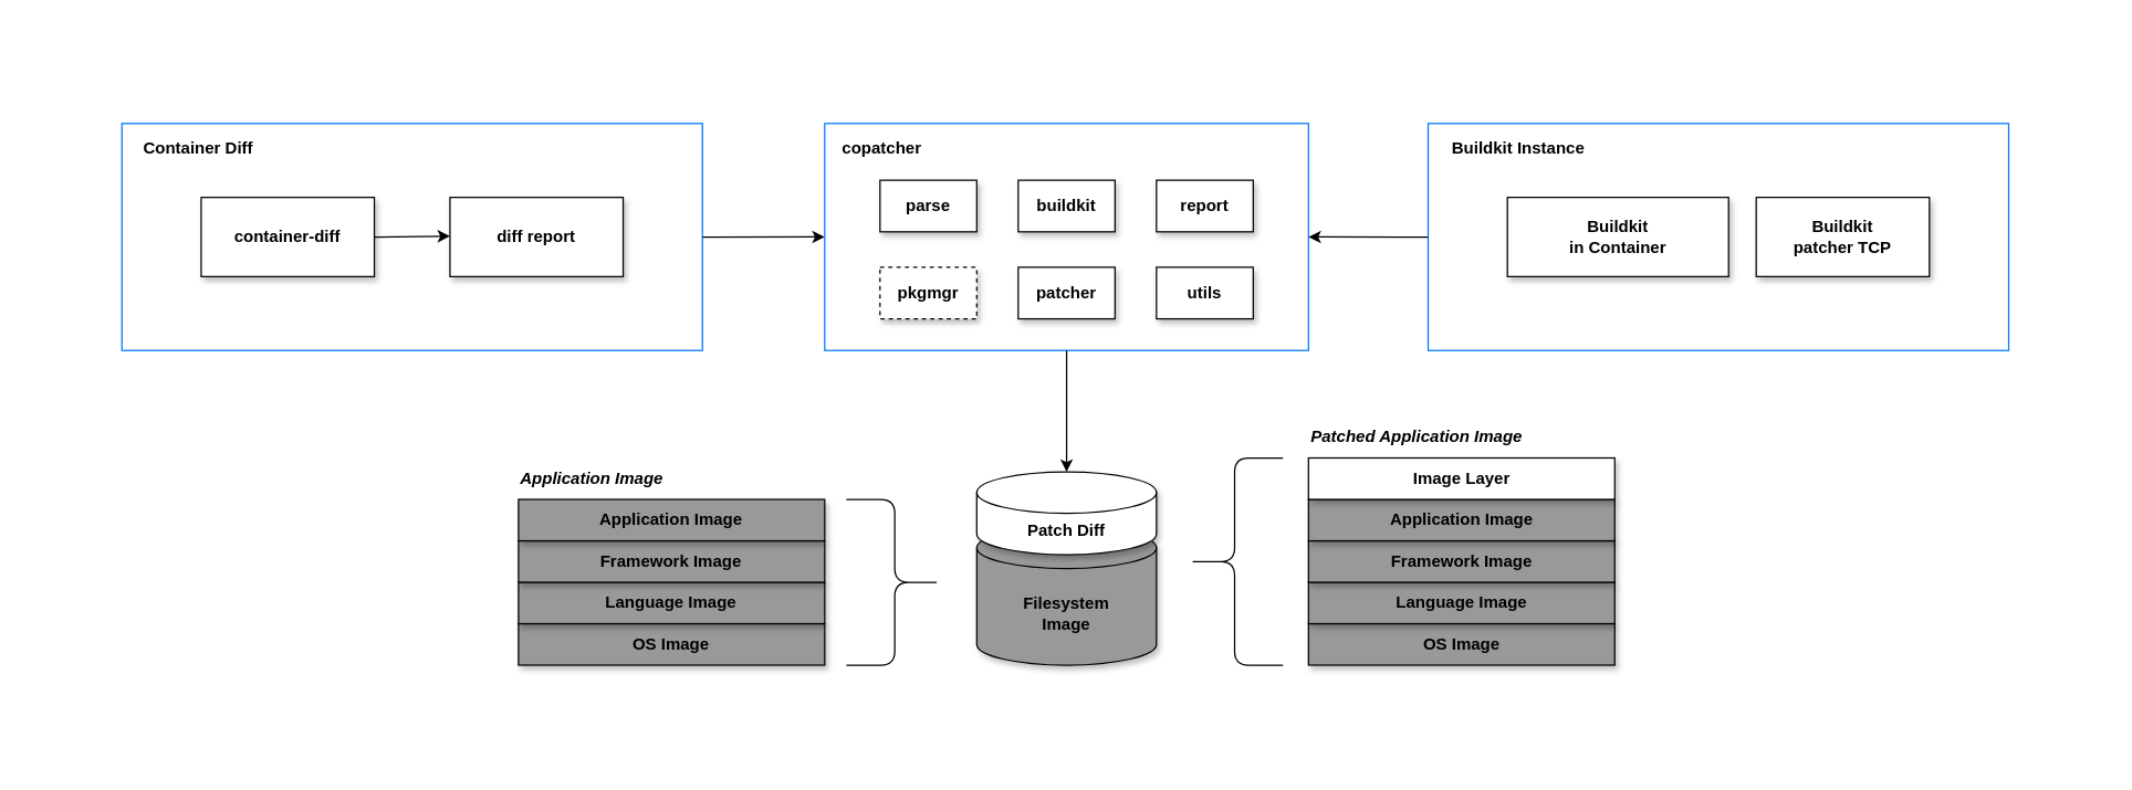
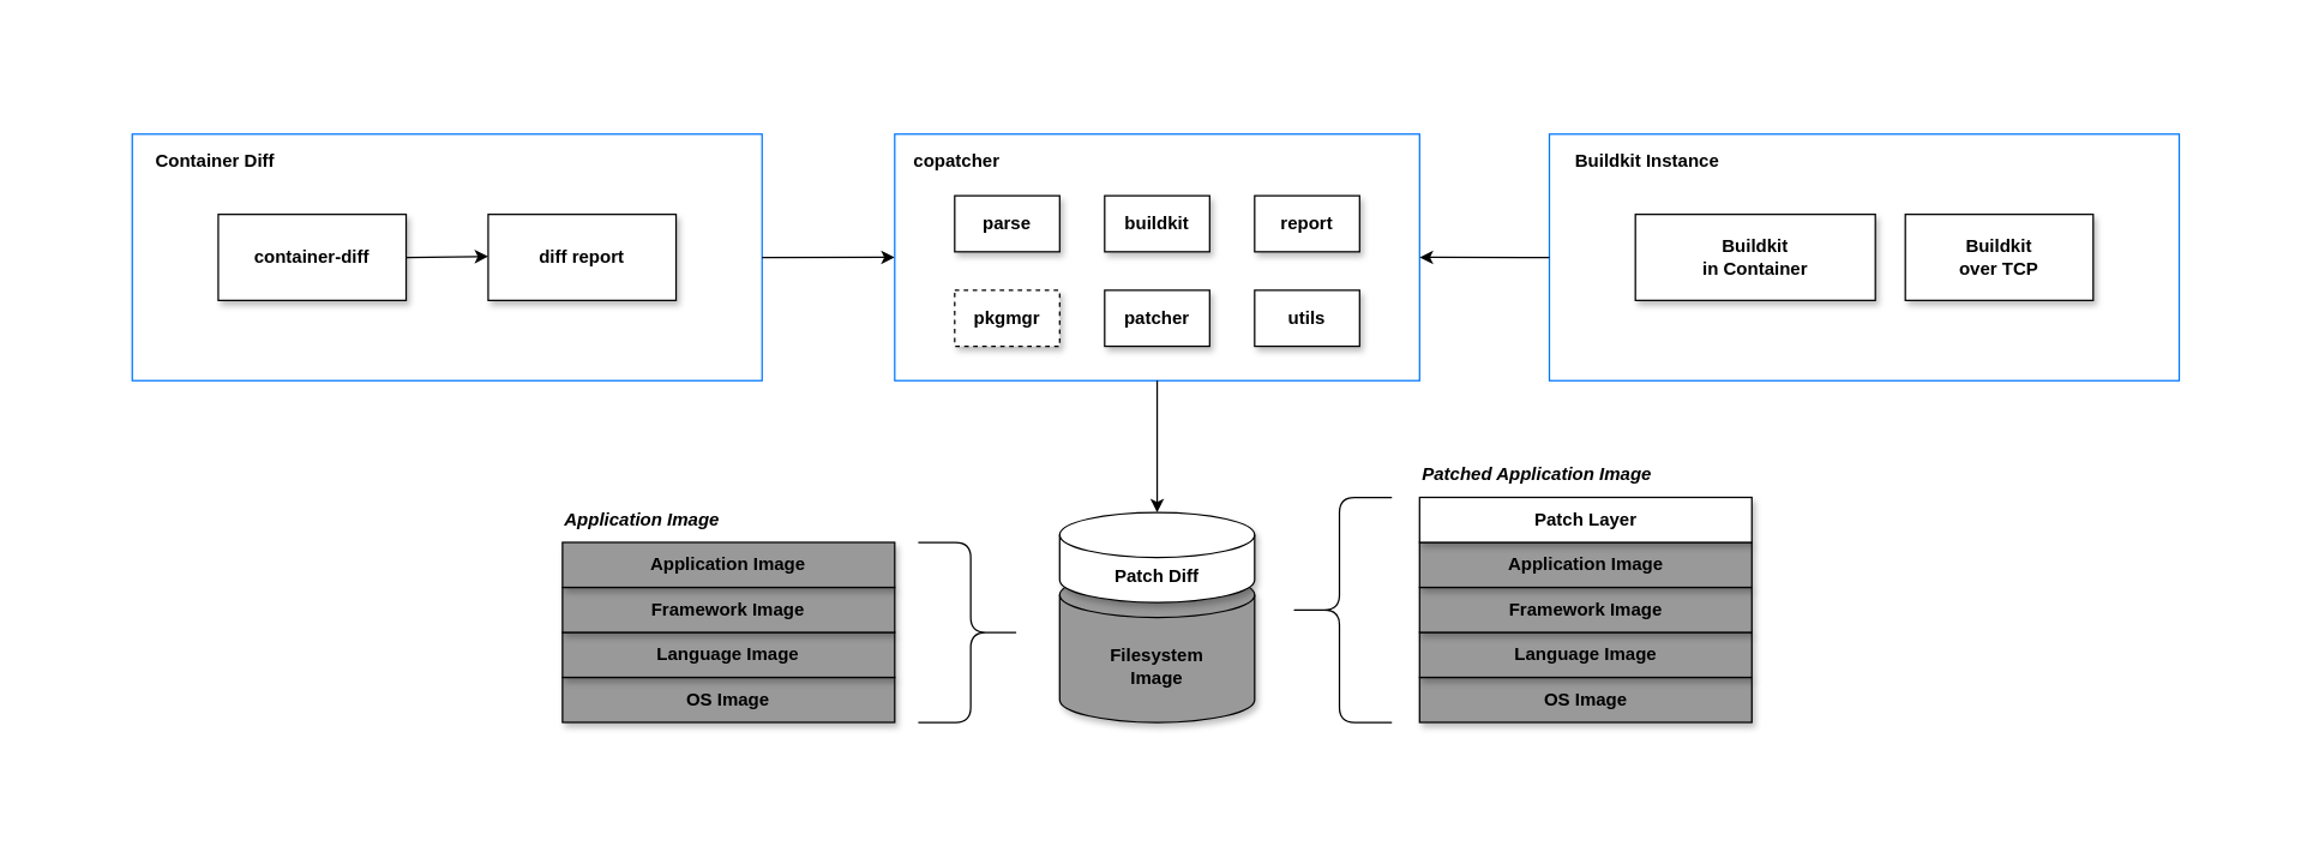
  <mxCell id="0" />
  <mxCell id="1" parent="0" />
  <mxCell id="2" value="" style="rounded=0;whiteSpace=wrap;html=1;dashed=1;strokeColor=#FFFFFF;fillColor=#FFFFFF;" parent="1" vertex="1"><mxGeometry x="20" y="20" width="1500" height="530" as="geometry" /></mxCell>
  <mxCell id="3" value="" style="rounded=0;whiteSpace=wrap;html=1;fillColor=#FFFFFF;strokeColor=#0077ff;" parent="1" vertex="1"><mxGeometry x="87.5" y="88.92" width="420" height="164.36" as="geometry" /></mxCell>
  <mxCell id="4" value="" style="endArrow=classic;startArrow=none;html=1;strokeColor=#000000;exitX=1;exitY=0.5;exitDx=0;exitDy=0;entryX=0;entryY=0.5;entryDx=0;entryDy=0;startFill=0;" parent="1" source="3" target="7" edge="1"><mxGeometry width="50" height="50" relative="1" as="geometry"><mxPoint x="1207.5" y="178.28" as="sourcePoint" /><mxPoint x="1277.5" y="233.28" as="targetPoint" /></mxGeometry></mxCell>
  <mxCell id="5" value="&lt;b&gt;&lt;font&gt;diff report&lt;/font&gt;&lt;/b&gt;" style="rounded=0;whiteSpace=wrap;html=1;strokeColor=#000000;fillColor=#FFFFFF;shadow=1;fontColor=#000000;" parent="1" vertex="1"><mxGeometry x="324.86" y="142.43" width="125.27" height="57.35" as="geometry" /></mxCell>
  <mxCell id="6" value="&lt;b&gt;&lt;font&gt;Container Diff&lt;/font&gt;&lt;/b&gt;" style="text;html=1;strokeColor=none;fillColor=none;align=center;verticalAlign=middle;whiteSpace=wrap;rounded=0;fontColor=#000000;" parent="1" vertex="1"><mxGeometry x="97.5" y="97.28" width="90" height="20" as="geometry" /></mxCell>
  <mxCell id="7" value="" style="rounded=0;whiteSpace=wrap;html=1;fillColor=#FFFFFF;strokeColor=#0077ff;" parent="1" vertex="1"><mxGeometry x="595.95" y="88.91" width="350" height="164.36" as="geometry" /></mxCell>
  <mxCell id="8" value="&lt;b&gt;&lt;font&gt;parse&lt;/font&gt;&lt;/b&gt;" style="rounded=0;whiteSpace=wrap;html=1;strokeColor=#000000;fillColor=#FFFFFF;shadow=1;fontColor=#000000;" parent="1" vertex="1"><mxGeometry x="635.95" y="130.01" width="70" height="37.35" as="geometry" /></mxCell>
  <mxCell id="9" value="&lt;b&gt;&lt;font&gt;copatcher&lt;/font&gt;&lt;/b&gt;" style="text;html=1;strokeColor=none;fillColor=none;align=center;verticalAlign=middle;whiteSpace=wrap;rounded=0;fontColor=#000000;" parent="1" vertex="1"><mxGeometry x="611.62" y="97.28" width="50.51" height="20" as="geometry" /></mxCell>
  <mxCell id="10" value="&lt;b&gt;&lt;font&gt;container-diff&lt;/font&gt;&lt;/b&gt;" style="rounded=0;whiteSpace=wrap;html=1;strokeColor=#000000;fillColor=#FFFFFF;shadow=1;fontColor=#000000;" parent="1" vertex="1"><mxGeometry x="144.86" y="142.43" width="125.27" height="57.35" as="geometry" /></mxCell>
  <mxCell id="11" value="" style="endArrow=classic;startArrow=none;html=1;strokeColor=#000000;exitX=1;exitY=0.5;exitDx=0;exitDy=0;entryX=0;entryY=0.5;entryDx=0;entryDy=0;startFill=0;" parent="1" source="10" edge="1"><mxGeometry width="50" height="50" relative="1" as="geometry"><mxPoint x="236.41" y="170.49" as="sourcePoint" /><mxPoint x="324.86" y="170.48" as="targetPoint" /></mxGeometry></mxCell>
  <mxCell id="12" value="Filesystem&lt;br&gt;Image" style="shape=cylinder3;whiteSpace=wrap;html=1;boundedLbl=1;backgroundOutline=1;size=15;shadow=1;fontStyle=1;fillColor=#999999;" parent="1" vertex="1"><mxGeometry x="705.95" y="381.1" width="130" height="100" as="geometry" /></mxCell>
  <mxCell id="13" value="Patch Diff" style="shape=cylinder3;whiteSpace=wrap;html=1;boundedLbl=1;backgroundOutline=1;size=15;shadow=1;fontStyle=1" parent="1" vertex="1"><mxGeometry x="705.95" y="341.1" width="130" height="60" as="geometry" /></mxCell>
  <mxCell id="14" value="OS Image" style="rounded=0;whiteSpace=wrap;html=1;shadow=1;fillColor=#999999;fontStyle=1" parent="1" vertex="1"><mxGeometry x="945.95" y="451.1" width="221.55" height="30" as="geometry" /></mxCell>
  <mxCell id="15" value="Language Image" style="rounded=0;whiteSpace=wrap;html=1;shadow=1;fillColor=#999999;fontStyle=1" parent="1" vertex="1"><mxGeometry x="945.95" y="421.1" width="221.55" height="30" as="geometry" /></mxCell>
  <mxCell id="16" value="Framework Image" style="rounded=0;whiteSpace=wrap;html=1;shadow=1;fillColor=#999999;fontStyle=1" parent="1" vertex="1"><mxGeometry x="945.95" y="391.1" width="221.55" height="30" as="geometry" /></mxCell>
  <mxCell id="17" value="Application Image" style="rounded=0;whiteSpace=wrap;html=1;shadow=1;fillColor=#999999;fontStyle=1" parent="1" vertex="1"><mxGeometry x="945.95" y="361.1" width="221.55" height="30" as="geometry" /></mxCell>
- <mxCell id="18" value="Image Layer" style="rounded=0;whiteSpace=wrap;html=1;shadow=1;fillColor=#FFFFFF;fontStyle=1" parent="1" vertex="1"><mxGeometry x="945.95" y="331.1" width="221.55" height="30" as="geometry" /></mxCell>
+ <mxCell id="18" value="Patch Layer" style="rounded=0;whiteSpace=wrap;html=1;shadow=1;fillColor=#FFFFFF;fontStyle=1" parent="1" vertex="1"><mxGeometry x="945.95" y="331.1" width="221.55" height="30" as="geometry" /></mxCell>
  <mxCell id="19" value="OS Image" style="rounded=0;whiteSpace=wrap;html=1;shadow=1;fillColor=#999999;fontStyle=1" parent="1" vertex="1"><mxGeometry x="374.4" y="451.1" width="221.55" height="30" as="geometry" /></mxCell>
  <mxCell id="20" value="Language Image" style="rounded=0;whiteSpace=wrap;html=1;shadow=1;fillColor=#999999;fontStyle=1" parent="1" vertex="1"><mxGeometry x="374.4" y="421.1" width="221.55" height="30" as="geometry" /></mxCell>
  <mxCell id="21" value="Framework Image" style="rounded=0;whiteSpace=wrap;html=1;shadow=1;fillColor=#999999;fontStyle=1" parent="1" vertex="1"><mxGeometry x="374.4" y="391.1" width="221.55" height="30" as="geometry" /></mxCell>
  <mxCell id="22" value="Application Image" style="rounded=0;whiteSpace=wrap;html=1;shadow=1;fillColor=#999999;fontStyle=1" parent="1" vertex="1"><mxGeometry x="374.4" y="361.1" width="221.55" height="30" as="geometry" /></mxCell>
  <mxCell id="23" value="&lt;i&gt;Patched Application Image&lt;/i&gt;" style="text;html=1;strokeColor=none;fillColor=none;align=left;verticalAlign=middle;whiteSpace=wrap;rounded=0;shadow=1;fontStyle=1" parent="1" vertex="1"><mxGeometry x="945.95" y="301.1" width="221.55" height="30" as="geometry" /></mxCell>
  <mxCell id="24" value="&lt;i&gt;Application Image&lt;/i&gt;" style="text;html=1;strokeColor=none;fillColor=none;align=left;verticalAlign=middle;whiteSpace=wrap;rounded=0;shadow=1;fontStyle=1" parent="1" vertex="1"><mxGeometry x="374.4" y="331.1" width="221.55" height="30" as="geometry" /></mxCell>
  <mxCell id="25" value="" style="shape=curlyBracket;whiteSpace=wrap;html=1;rounded=1;labelPosition=left;verticalLabelPosition=middle;align=right;verticalAlign=middle;shadow=0;fillColor=#FFFFFF;size=0.5;" parent="1" vertex="1"><mxGeometry x="857.5" y="331.1" width="70" height="150" as="geometry" /></mxCell>
  <mxCell id="26" value="" style="shape=curlyBracket;whiteSpace=wrap;html=1;rounded=1;labelPosition=left;verticalLabelPosition=middle;align=right;verticalAlign=middle;shadow=0;fillColor=#FFFFFF;size=0.5;rotation=-180;" parent="1" vertex="1"><mxGeometry x="611.62" y="361.1" width="70" height="120" as="geometry" /></mxCell>
  <mxCell id="27" value="" style="endArrow=classic;startArrow=none;html=1;strokeColor=#000000;exitX=0.5;exitY=1;exitDx=0;exitDy=0;entryX=0.5;entryY=0;entryDx=0;entryDy=0;startFill=0;entryPerimeter=0;" parent="1" source="7" target="13" edge="1"><mxGeometry width="50" height="50" relative="1" as="geometry"><mxPoint x="517.5" y="181.1" as="sourcePoint" /><mxPoint x="605.95" y="181.09" as="targetPoint" /></mxGeometry></mxCell>
  <mxCell id="28" value="&lt;b&gt;&lt;font&gt;pkgmgr&lt;/font&gt;&lt;/b&gt;" style="rounded=0;whiteSpace=wrap;html=1;strokeColor=#000000;fillColor=#FFFFFF;shadow=1;fontColor=#000000;dashed=1;" parent="1" vertex="1"><mxGeometry x="635.95" y="193.01" width="70" height="37.35" as="geometry" /></mxCell>
  <mxCell id="29" value="&lt;b&gt;&lt;font&gt;buildkit&lt;/font&gt;&lt;/b&gt;" style="rounded=0;whiteSpace=wrap;html=1;strokeColor=#000000;fillColor=#FFFFFF;shadow=1;fontColor=#000000;" parent="1" vertex="1"><mxGeometry x="735.95" y="130.01" width="70" height="37.35" as="geometry" /></mxCell>
  <mxCell id="30" value="&lt;b&gt;&lt;font&gt;patcher&lt;/font&gt;&lt;/b&gt;" style="rounded=0;whiteSpace=wrap;html=1;strokeColor=#000000;fillColor=#FFFFFF;shadow=1;fontColor=#000000;" parent="1" vertex="1"><mxGeometry x="735.95" y="193.01" width="70" height="37.35" as="geometry" /></mxCell>
  <mxCell id="31" value="&lt;b&gt;&lt;font&gt;report&lt;/font&gt;&lt;/b&gt;" style="rounded=0;whiteSpace=wrap;html=1;strokeColor=#000000;fillColor=#FFFFFF;shadow=1;fontColor=#000000;" parent="1" vertex="1"><mxGeometry x="835.95" y="130.01" width="70" height="37.35" as="geometry" /></mxCell>
  <mxCell id="32" value="&lt;b&gt;&lt;font&gt;utils&lt;/font&gt;&lt;/b&gt;" style="rounded=0;whiteSpace=wrap;html=1;strokeColor=#000000;fillColor=#FFFFFF;shadow=1;fontColor=#000000;" parent="1" vertex="1"><mxGeometry x="835.95" y="193.01" width="70" height="37.35" as="geometry" /></mxCell>
  <mxCell id="33" value="" style="rounded=0;whiteSpace=wrap;html=1;fillColor=#FFFFFF;strokeColor=#0077ff;" parent="1" vertex="1"><mxGeometry x="1032.5" y="88.93" width="420" height="164.36" as="geometry" /></mxCell>
- <mxCell id="34" value="&lt;b style=&quot;border-color: var(--border-color);&quot;&gt;Buildkit&lt;br style=&quot;border-color: var(--border-color);&quot;&gt;patcher TCP&lt;/b&gt;" style="rounded=0;whiteSpace=wrap;html=1;strokeColor=#000000;fillColor=#FFFFFF;shadow=1;fontColor=#000000;" parent="1" vertex="1"><mxGeometry x="1269.86" y="142.42" width="125.27" height="57.35" as="geometry" /></mxCell>
+ <mxCell id="34" value="&lt;b style=&quot;border-color: var(--border-color);&quot;&gt;Buildkit&lt;br style=&quot;border-color: var(--border-color);&quot;&gt;over TCP&lt;/b&gt;" style="rounded=0;whiteSpace=wrap;html=1;strokeColor=#000000;fillColor=#FFFFFF;shadow=1;fontColor=#000000;" parent="1" vertex="1"><mxGeometry x="1269.86" y="142.42" width="125.27" height="57.35" as="geometry" /></mxCell>
  <mxCell id="35" value="&lt;b&gt;&lt;font&gt;Buildkit Instance&lt;/font&gt;&lt;/b&gt;" style="text;html=1;strokeColor=none;fillColor=none;align=center;verticalAlign=middle;whiteSpace=wrap;rounded=0;fontColor=#000000;" parent="1" vertex="1"><mxGeometry x="1042.5" y="97.28" width="110" height="20" as="geometry" /></mxCell>
  <mxCell id="36" value="&lt;b&gt;&lt;font&gt;Buildkit&lt;br&gt;in Container&lt;/font&gt;&lt;/b&gt;" style="rounded=0;whiteSpace=wrap;html=1;strokeColor=#000000;fillColor=#FFFFFF;shadow=1;fontColor=#000000;" parent="1" vertex="1"><mxGeometry x="1089.86" y="142.42" width="160" height="57.35" as="geometry" /></mxCell>
  <mxCell id="37" value="" style="endArrow=classic;startArrow=none;html=1;strokeColor=#000000;exitX=0;exitY=0.5;exitDx=0;exitDy=0;entryX=1;entryY=0.5;entryDx=0;entryDy=0;startFill=0;" parent="1" source="33" target="7" edge="1"><mxGeometry width="50" height="50" relative="1" as="geometry"><mxPoint x="517.5" y="181.1" as="sourcePoint" /><mxPoint x="605.95" y="181.09" as="targetPoint" /></mxGeometry></mxCell>
